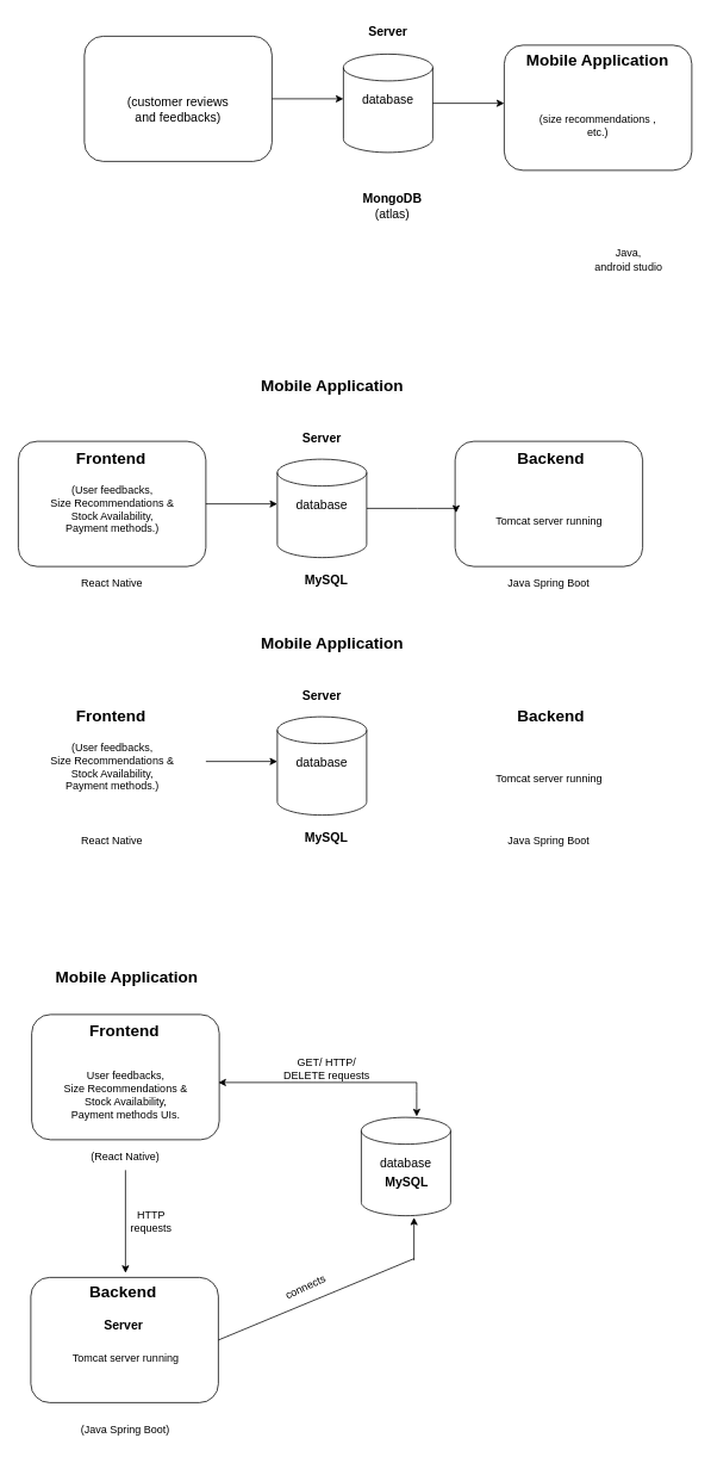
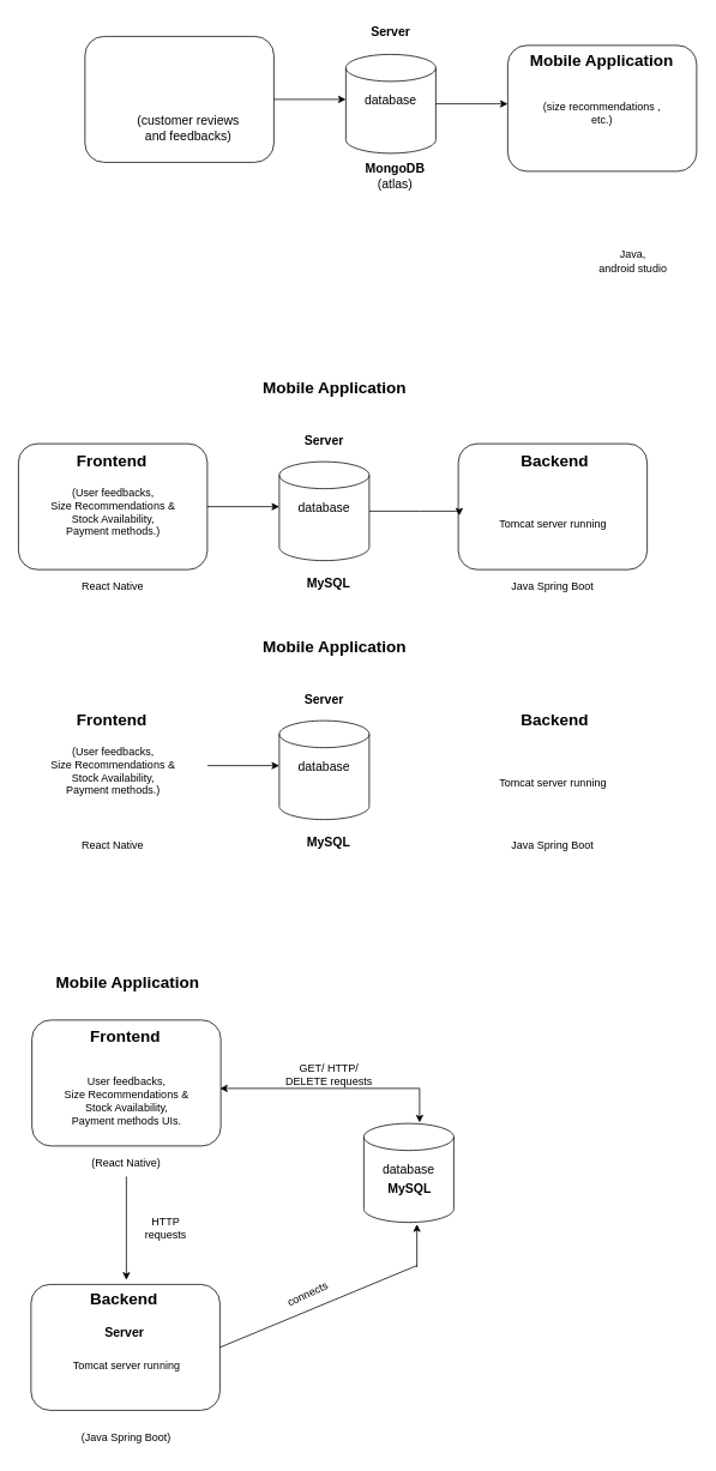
  <mxCell id="0" />
  <mxCell id="1" parent="0" />
  <mxCell id="2" value="" style="rounded=1;whiteSpace=wrap;html=1;" parent="1" vertex="1"><mxGeometry x="94" y="40" width="210" height="140" as="geometry" /></mxCell>
- <mxCell id="3" value="&lt;br&gt;&lt;font style=&quot;font-size: 14px;&quot;&gt;(customer reviews and feedbacks)&lt;/font&gt;" style="text;html=1;strokeColor=none;fillColor=none;align=center;verticalAlign=middle;whiteSpace=wrap;rounded=0;" parent="1" vertex="1"><mxGeometry x="129" y="100" width="140" height="30" as="geometry" /></mxCell>
+ <mxCell id="3" value="&lt;br&gt;&lt;font style=&quot;font-size: 14px;&quot;&gt;(customer reviews and feedbacks)&lt;/font&gt;" style="text;html=1;strokeColor=none;fillColor=none;align=center;verticalAlign=middle;whiteSpace=wrap;rounded=0;" parent="1" vertex="1"><mxGeometry x="139" y="120" width="140" height="30" as="geometry" /></mxCell>
  <mxCell id="4" value="" style="endArrow=classic;html=1;rounded=0;fontSize=18;exitX=1;exitY=0.5;exitDx=0;exitDy=0;" parent="1" source="2" edge="1"><mxGeometry width="50" height="50" relative="1" as="geometry"><mxPoint x="344" y="170" as="sourcePoint" /><mxPoint x="384" y="110" as="targetPoint" /></mxGeometry></mxCell>
  <mxCell id="5" value="" style="shape=cylinder3;whiteSpace=wrap;html=1;boundedLbl=1;backgroundOutline=1;size=15;fontSize=18;" parent="1" vertex="1"><mxGeometry x="384" y="60" width="100" height="110" as="geometry" /></mxCell>
  <mxCell id="6" value="&lt;font style=&quot;font-size: 14px;&quot;&gt;database&lt;/font&gt;" style="text;html=1;strokeColor=none;fillColor=none;align=center;verticalAlign=middle;whiteSpace=wrap;rounded=0;fontSize=18;" parent="1" vertex="1"><mxGeometry x="404" y="95" width="60" height="30" as="geometry" /></mxCell>
- <mxCell id="7" value="&lt;b&gt;MongoDB&lt;br&gt;&lt;/b&gt;(atlas)" style="text;html=1;strokeColor=none;fillColor=none;align=center;verticalAlign=middle;whiteSpace=wrap;rounded=0;fontSize=14;" parent="1" vertex="1"><mxGeometry x="404" y="215" width="70" height="30" as="geometry" /></mxCell>
+ <mxCell id="7" value="&lt;b&gt;MongoDB&lt;br&gt;&lt;/b&gt;(atlas)" style="text;html=1;strokeColor=none;fillColor=none;align=center;verticalAlign=middle;whiteSpace=wrap;rounded=0;fontSize=14;" parent="1" vertex="1"><mxGeometry x="404" y="180" width="70" height="30" as="geometry" /></mxCell>
  <mxCell id="8" value="" style="endArrow=classic;html=1;rounded=0;fontSize=14;exitX=1;exitY=0.5;exitDx=0;exitDy=0;exitPerimeter=0;" parent="1" source="5" edge="1"><mxGeometry width="50" height="50" relative="1" as="geometry"><mxPoint x="554" y="170" as="sourcePoint" /><mxPoint x="564" y="115" as="targetPoint" /></mxGeometry></mxCell>
  <mxCell id="9" value="" style="rounded=1;whiteSpace=wrap;html=1;" parent="1" vertex="1"><mxGeometry x="564" y="50" width="210" height="140" as="geometry" /></mxCell>
  <mxCell id="10" value="Java, &lt;br&gt;android studio" style="text;html=1;strokeColor=none;fillColor=none;align=center;verticalAlign=middle;whiteSpace=wrap;rounded=0;" parent="1" vertex="1"><mxGeometry x="656.5" y="275" width="92.5" height="30" as="geometry" /></mxCell>
- <mxCell id="11" value="(size recommendations , etc.)" style="text;html=1;strokeColor=none;fillColor=none;align=center;verticalAlign=middle;whiteSpace=wrap;rounded=0;" parent="1" vertex="1"><mxGeometry x="599" y="125" width="140" height="30" as="geometry" /></mxCell>
+ <mxCell id="11" value="(size recommendations , etc.)" style="text;html=1;strokeColor=none;fillColor=none;align=center;verticalAlign=middle;whiteSpace=wrap;rounded=0;" parent="1" vertex="1"><mxGeometry x="599" y="110" width="140" height="30" as="geometry" /></mxCell>
  <mxCell id="12" value="&lt;b style=&quot;border-color: var(--border-color); color: rgb(0, 0, 0); font-family: Helvetica; font-size: 12px; font-style: normal; font-variant-ligatures: normal; font-variant-caps: normal; letter-spacing: normal; orphans: 2; text-align: center; text-indent: 0px; text-transform: none; widows: 2; word-spacing: 0px; -webkit-text-stroke-width: 0px; background-color: rgb(251, 251, 251); text-decoration-thickness: initial; text-decoration-style: initial; text-decoration-color: initial;&quot;&gt;&lt;font style=&quot;border-color: var(--border-color); font-size: 18px;&quot;&gt;Mobile Application&lt;br style=&quot;border-color: var(--border-color);&quot;&gt;&lt;/font&gt;&lt;/b&gt;" style="text;whiteSpace=wrap;html=1;fontSize=18;" parent="1" vertex="1"><mxGeometry x="586.5" y="50" width="165" height="50" as="geometry" /></mxCell>
  <mxCell id="13" value="&lt;b&gt;Server&lt;/b&gt;" style="text;html=1;strokeColor=none;fillColor=none;align=center;verticalAlign=middle;whiteSpace=wrap;rounded=0;fontSize=14;" parent="1" vertex="1"><mxGeometry x="404" y="20" width="60" height="30" as="geometry" /></mxCell>
  <mxCell id="14" value="" style="rounded=1;whiteSpace=wrap;html=1;" vertex="1" parent="1"><mxGeometry x="509" y="493" width="210" height="140" as="geometry" /></mxCell>
  <mxCell id="15" value="Java Spring Boot&lt;br&gt;" style="text;html=1;strokeColor=none;fillColor=none;align=center;verticalAlign=middle;whiteSpace=wrap;rounded=0;" vertex="1" parent="1"><mxGeometry x="534.13" y="637" width="159.75" height="30" as="geometry" /></mxCell>
  <mxCell id="16" value="Tomcat server running" style="text;html=1;strokeColor=none;fillColor=none;align=center;verticalAlign=middle;whiteSpace=wrap;rounded=0;" vertex="1" parent="1"><mxGeometry x="540.5" y="562" width="147" height="41" as="geometry" /></mxCell>
  <mxCell id="17" value="&lt;b style=&quot;border-color: var(--border-color); color: rgb(0, 0, 0); font-family: Helvetica; font-size: 12px; font-style: normal; font-variant-ligatures: normal; font-variant-caps: normal; letter-spacing: normal; orphans: 2; text-align: center; text-indent: 0px; text-transform: none; widows: 2; word-spacing: 0px; -webkit-text-stroke-width: 0px; background-color: rgb(251, 251, 251); text-decoration-thickness: initial; text-decoration-style: initial; text-decoration-color: initial;&quot;&gt;&lt;font style=&quot;border-color: var(--border-color); font-size: 18px;&quot;&gt;Mobile Application&lt;br style=&quot;border-color: var(--border-color);&quot;&gt;&lt;/font&gt;&lt;/b&gt;" style="text;whiteSpace=wrap;html=1;fontSize=18;" vertex="1" parent="1"><mxGeometry x="290" y="414" width="165" height="50" as="geometry" /></mxCell>
  <mxCell id="18" value="" style="rounded=1;whiteSpace=wrap;html=1;" vertex="1" parent="1"><mxGeometry x="20" y="493" width="210" height="140" as="geometry" /></mxCell>
  <mxCell id="19" value="&lt;br&gt;" style="text;html=1;strokeColor=none;fillColor=none;align=center;verticalAlign=middle;whiteSpace=wrap;rounded=0;" vertex="1" parent="1"><mxGeometry x="55" y="553" width="140" height="30" as="geometry" /></mxCell>
  <mxCell id="20" value="&lt;b&gt;Frontend&lt;/b&gt;" style="text;whiteSpace=wrap;html=1;fontSize=18;" vertex="1" parent="1"><mxGeometry x="82.5" y="495" width="85" height="50" as="geometry" /></mxCell>
  <mxCell id="21" value="" style="endArrow=classic;html=1;rounded=0;fontSize=18;exitX=1;exitY=0.5;exitDx=0;exitDy=0;" edge="1" source="18" parent="1"><mxGeometry width="50" height="50" relative="1" as="geometry"><mxPoint x="270" y="623" as="sourcePoint" /><mxPoint x="310" y="563" as="targetPoint" /></mxGeometry></mxCell>
  <mxCell id="22" style="edgeStyle=orthogonalEdgeStyle;rounded=0;orthogonalLoop=1;jettySize=auto;html=1;entryX=0.005;entryY=0.571;entryDx=0;entryDy=0;entryPerimeter=0;" edge="1" parent="1" source="23" target="14"><mxGeometry relative="1" as="geometry"><Array as="points"><mxPoint x="467" y="568" /><mxPoint x="467" y="568" /></Array></mxGeometry></mxCell>
  <mxCell id="23" value="" style="shape=cylinder3;whiteSpace=wrap;html=1;boundedLbl=1;backgroundOutline=1;size=15;fontSize=18;" vertex="1" parent="1"><mxGeometry x="310" y="513" width="100" height="110" as="geometry" /></mxCell>
  <mxCell id="24" value="&lt;font style=&quot;font-size: 14px;&quot;&gt;database&lt;/font&gt;" style="text;html=1;strokeColor=none;fillColor=none;align=center;verticalAlign=middle;whiteSpace=wrap;rounded=0;fontSize=18;" vertex="1" parent="1"><mxGeometry x="330" y="548" width="60" height="30" as="geometry" /></mxCell>
  <mxCell id="25" value="&lt;b&gt;MySQL&lt;/b&gt;" style="text;html=1;strokeColor=none;fillColor=none;align=center;verticalAlign=middle;whiteSpace=wrap;rounded=0;fontSize=14;" vertex="1" parent="1"><mxGeometry x="330" y="633" width="70" height="30" as="geometry" /></mxCell>
  <mxCell id="26" value="&lt;b&gt;Server&lt;/b&gt;" style="text;html=1;strokeColor=none;fillColor=none;align=center;verticalAlign=middle;whiteSpace=wrap;rounded=0;fontSize=14;" vertex="1" parent="1"><mxGeometry x="330" y="474" width="60" height="30" as="geometry" /></mxCell>
  <mxCell id="27" value="(User feedbacks,&lt;br&gt;Size Recommendations &amp;amp; Stock Availability,&lt;br&gt;Payment methods.)" style="text;html=1;strokeColor=none;fillColor=none;align=center;verticalAlign=middle;whiteSpace=wrap;rounded=0;" vertex="1" parent="1"><mxGeometry x="51.5" y="548" width="147" height="41" as="geometry" /></mxCell>
  <mxCell id="28" value="React Native" style="text;html=1;strokeColor=none;fillColor=none;align=center;verticalAlign=middle;whiteSpace=wrap;rounded=0;" vertex="1" parent="1"><mxGeometry x="45.12" y="637" width="159.75" height="30" as="geometry" /></mxCell>
  <mxCell id="29" style="edgeStyle=orthogonalEdgeStyle;rounded=0;orthogonalLoop=1;jettySize=auto;html=1;exitX=0.5;exitY=1;exitDx=0;exitDy=0;" edge="1" parent="1" source="28" target="28"><mxGeometry relative="1" as="geometry" /></mxCell>
  <mxCell id="30" value="&lt;b&gt;Backend&lt;/b&gt;" style="text;whiteSpace=wrap;html=1;fontSize=18;" vertex="1" parent="1"><mxGeometry x="576.5" y="495" width="85" height="50" as="geometry" /></mxCell>
  <mxCell id="31" value="" style="rounded=1;whiteSpace=wrap;html=1;" vertex="1" parent="1"><mxGeometry x="35" y="1134" width="210" height="140" as="geometry" /></mxCell>
  <mxCell id="32" value="Java Spring Boot&lt;br&gt;" style="text;html=1;strokeColor=none;fillColor=none;align=center;verticalAlign=middle;whiteSpace=wrap;rounded=0;" vertex="1" parent="1"><mxGeometry x="534.13" y="925" width="159.75" height="30" as="geometry" /></mxCell>
  <mxCell id="33" value="Tomcat server running" style="text;html=1;strokeColor=none;fillColor=none;align=center;verticalAlign=middle;whiteSpace=wrap;rounded=0;" vertex="1" parent="1"><mxGeometry x="540.5" y="850" width="147" height="41" as="geometry" /></mxCell>
  <mxCell id="34" value="&lt;b style=&quot;border-color: var(--border-color); color: rgb(0, 0, 0); font-family: Helvetica; font-size: 12px; font-style: normal; font-variant-ligatures: normal; font-variant-caps: normal; letter-spacing: normal; orphans: 2; text-align: center; text-indent: 0px; text-transform: none; widows: 2; word-spacing: 0px; -webkit-text-stroke-width: 0px; background-color: rgb(251, 251, 251); text-decoration-thickness: initial; text-decoration-style: initial; text-decoration-color: initial;&quot;&gt;&lt;font style=&quot;border-color: var(--border-color); font-size: 18px;&quot;&gt;Mobile Application&lt;br style=&quot;border-color: var(--border-color);&quot;&gt;&lt;/font&gt;&lt;/b&gt;" style="text;whiteSpace=wrap;html=1;fontSize=18;" vertex="1" parent="1"><mxGeometry x="290" y="702" width="165" height="50" as="geometry" /></mxCell>
  <mxCell id="35" value="&lt;br&gt;" style="text;html=1;strokeColor=none;fillColor=none;align=center;verticalAlign=middle;whiteSpace=wrap;rounded=0;" vertex="1" parent="1"><mxGeometry x="55" y="841" width="140" height="30" as="geometry" /></mxCell>
  <mxCell id="36" value="&lt;b&gt;Frontend&lt;/b&gt;" style="text;whiteSpace=wrap;html=1;fontSize=18;" vertex="1" parent="1"><mxGeometry x="82.5" y="783" width="85" height="50" as="geometry" /></mxCell>
  <mxCell id="37" value="" style="endArrow=classic;html=1;rounded=0;fontSize=18;exitX=1;exitY=0.5;exitDx=0;exitDy=0;" edge="1" parent="1"><mxGeometry width="50" height="50" relative="1" as="geometry"><mxPoint x="230" y="851" as="sourcePoint" /><mxPoint x="310" y="851" as="targetPoint" /></mxGeometry></mxCell>
  <mxCell id="38" value="" style="shape=cylinder3;whiteSpace=wrap;html=1;boundedLbl=1;backgroundOutline=1;size=15;fontSize=18;" vertex="1" parent="1"><mxGeometry x="310" y="801" width="100" height="110" as="geometry" /></mxCell>
  <mxCell id="39" value="&lt;font style=&quot;font-size: 14px;&quot;&gt;database&lt;/font&gt;" style="text;html=1;strokeColor=none;fillColor=none;align=center;verticalAlign=middle;whiteSpace=wrap;rounded=0;fontSize=18;" vertex="1" parent="1"><mxGeometry x="330" y="836" width="60" height="30" as="geometry" /></mxCell>
  <mxCell id="40" value="&lt;b&gt;MySQL&lt;/b&gt;" style="text;html=1;strokeColor=none;fillColor=none;align=center;verticalAlign=middle;whiteSpace=wrap;rounded=0;fontSize=14;" vertex="1" parent="1"><mxGeometry x="330" y="921" width="70" height="30" as="geometry" /></mxCell>
  <mxCell id="41" value="&lt;b&gt;Server&lt;/b&gt;" style="text;html=1;strokeColor=none;fillColor=none;align=center;verticalAlign=middle;whiteSpace=wrap;rounded=0;fontSize=14;" vertex="1" parent="1"><mxGeometry x="330" y="762" width="60" height="30" as="geometry" /></mxCell>
  <mxCell id="42" value="(User feedbacks,&lt;br&gt;Size Recommendations &amp;amp; Stock Availability,&lt;br&gt;Payment methods.)" style="text;html=1;strokeColor=none;fillColor=none;align=center;verticalAlign=middle;whiteSpace=wrap;rounded=0;" vertex="1" parent="1"><mxGeometry x="51.5" y="836" width="147" height="41" as="geometry" /></mxCell>
  <mxCell id="43" value="React Native" style="text;html=1;strokeColor=none;fillColor=none;align=center;verticalAlign=middle;whiteSpace=wrap;rounded=0;" vertex="1" parent="1"><mxGeometry x="45.12" y="925" width="159.75" height="30" as="geometry" /></mxCell>
  <mxCell id="44" style="edgeStyle=orthogonalEdgeStyle;rounded=0;orthogonalLoop=1;jettySize=auto;html=1;exitX=0.5;exitY=1;exitDx=0;exitDy=0;" edge="1" source="43" target="43" parent="1"><mxGeometry relative="1" as="geometry" /></mxCell>
  <mxCell id="45" value="&lt;b&gt;Backend&lt;/b&gt;" style="text;whiteSpace=wrap;html=1;fontSize=18;" vertex="1" parent="1"><mxGeometry x="576.5" y="783" width="85" height="50" as="geometry" /></mxCell>
  <mxCell id="46" value="" style="rounded=1;whiteSpace=wrap;html=1;" vertex="1" parent="1"><mxGeometry x="34" y="1428" width="210" height="140" as="geometry" /></mxCell>
  <mxCell id="47" value="(Java Spring Boot)" style="text;html=1;strokeColor=none;fillColor=none;align=center;verticalAlign=middle;whiteSpace=wrap;rounded=0;" vertex="1" parent="1"><mxGeometry x="60.14" y="1584" width="159.75" height="30" as="geometry" /></mxCell>
  <mxCell id="48" value="Tomcat server running" style="text;html=1;strokeColor=none;fillColor=none;align=center;verticalAlign=middle;whiteSpace=wrap;rounded=0;" vertex="1" parent="1"><mxGeometry x="66.5" y="1497" width="147" height="41" as="geometry" /></mxCell>
  <mxCell id="49" value="&lt;b style=&quot;border-color: var(--border-color); color: rgb(0, 0, 0); font-family: Helvetica; font-size: 12px; font-style: normal; font-variant-ligatures: normal; font-variant-caps: normal; letter-spacing: normal; orphans: 2; text-align: center; text-indent: 0px; text-transform: none; widows: 2; word-spacing: 0px; -webkit-text-stroke-width: 0px; background-color: rgb(251, 251, 251); text-decoration-thickness: initial; text-decoration-style: initial; text-decoration-color: initial;&quot;&gt;&lt;font style=&quot;border-color: var(--border-color); font-size: 18px;&quot;&gt;Mobile Application&lt;br style=&quot;border-color: var(--border-color);&quot;&gt;&lt;/font&gt;&lt;/b&gt;" style="text;whiteSpace=wrap;html=1;fontSize=18;" vertex="1" parent="1"><mxGeometry x="60.14" y="1076" width="165" height="50" as="geometry" /></mxCell>
  <mxCell id="50" value="&lt;br&gt;" style="text;html=1;strokeColor=none;fillColor=none;align=center;verticalAlign=middle;whiteSpace=wrap;rounded=0;" vertex="1" parent="1"><mxGeometry x="70" y="1203" width="140" height="30" as="geometry" /></mxCell>
  <mxCell id="51" value="&lt;b&gt;Frontend&lt;/b&gt;" style="text;whiteSpace=wrap;html=1;fontSize=18;" vertex="1" parent="1"><mxGeometry x="97.5" y="1136" width="85" height="50" as="geometry" /></mxCell>
  <mxCell id="52" value="" style="shape=cylinder3;whiteSpace=wrap;html=1;boundedLbl=1;backgroundOutline=1;size=15;fontSize=18;" vertex="1" parent="1"><mxGeometry x="404" y="1249" width="100" height="110" as="geometry" /></mxCell>
  <mxCell id="53" value="&lt;font style=&quot;font-size: 14px;&quot;&gt;database&lt;/font&gt;" style="text;html=1;strokeColor=none;fillColor=none;align=center;verticalAlign=middle;whiteSpace=wrap;rounded=0;fontSize=18;" vertex="1" parent="1"><mxGeometry x="424" y="1284" width="60" height="30" as="geometry" /></mxCell>
  <mxCell id="54" value="&lt;b&gt;MySQL&lt;/b&gt;" style="text;html=1;strokeColor=none;fillColor=none;align=center;verticalAlign=middle;whiteSpace=wrap;rounded=0;fontSize=14;" vertex="1" parent="1"><mxGeometry x="419.5" y="1307" width="70" height="30" as="geometry" /></mxCell>
  <mxCell id="55" value="&lt;b&gt;Server&lt;/b&gt;" style="text;html=1;strokeColor=none;fillColor=none;align=center;verticalAlign=middle;whiteSpace=wrap;rounded=0;fontSize=14;" vertex="1" parent="1"><mxGeometry x="107.5" y="1467" width="60" height="30" as="geometry" /></mxCell>
  <mxCell id="56" value="User feedbacks,&lt;br&gt;Size Recommendations &amp;amp; Stock Availability,&lt;br&gt;Payment methods UIs." style="text;html=1;strokeColor=none;fillColor=none;align=center;verticalAlign=middle;whiteSpace=wrap;rounded=0;" vertex="1" parent="1"><mxGeometry x="66.5" y="1203" width="147" height="41" as="geometry" /></mxCell>
  <mxCell id="57" value="(React Native)" style="text;html=1;strokeColor=none;fillColor=none;align=center;verticalAlign=middle;whiteSpace=wrap;rounded=0;" vertex="1" parent="1"><mxGeometry x="60.13" y="1278" width="159.75" height="30" as="geometry" /></mxCell>
  <mxCell id="58" value="&lt;b&gt;Backend&lt;/b&gt;" style="text;whiteSpace=wrap;html=1;fontSize=18;" vertex="1" parent="1"><mxGeometry x="97.51" y="1428" width="85" height="50" as="geometry" /></mxCell>
  <mxCell id="59" value="" style="endArrow=none;html=1;rounded=0;exitX=1;exitY=0.5;exitDx=0;exitDy=0;" edge="1" parent="1" source="46"><mxGeometry width="50" height="50" relative="1" as="geometry"><mxPoint x="351" y="1180" as="sourcePoint" /><mxPoint x="463" y="1407" as="targetPoint" /></mxGeometry></mxCell>
  <mxCell id="60" value="" style="endArrow=classic;html=1;rounded=0;" edge="1" parent="1"><mxGeometry width="50" height="50" relative="1" as="geometry"><mxPoint x="463" y="1409" as="sourcePoint" /><mxPoint x="463" y="1361" as="targetPoint" /></mxGeometry></mxCell>
  <mxCell id="61" value="connects" style="text;html=1;strokeColor=none;fillColor=none;align=center;verticalAlign=middle;whiteSpace=wrap;rounded=0;rotation=-25;" vertex="1" parent="1"><mxGeometry x="312" y="1424" width="60" height="30" as="geometry" /></mxCell>
- <mxCell id="62" value="HTTP requests" style="text;html=1;strokeColor=none;fillColor=none;align=center;verticalAlign=middle;whiteSpace=wrap;rounded=0;" vertex="1" parent="1"><mxGeometry x="138.5" y="1350" width="60" height="30" as="geometry" /></mxCell>
+ <mxCell id="62" value="HTTP requests" style="text;html=1;strokeColor=none;fillColor=none;align=center;verticalAlign=middle;whiteSpace=wrap;rounded=0;" vertex="1" parent="1"><mxGeometry x="153.5" y="1350" width="60" height="30" as="geometry" /></mxCell>
  <mxCell id="63" value="" style="endArrow=classic;html=1;rounded=0;exitX=0.5;exitY=1;exitDx=0;exitDy=0;" edge="1" parent="1" source="57"><mxGeometry width="50" height="50" relative="1" as="geometry"><mxPoint x="-2" y="1381" as="sourcePoint" /><mxPoint x="140" y="1423" as="targetPoint" /></mxGeometry></mxCell>
  <mxCell id="64" value="" style="endArrow=classic;startArrow=classic;html=1;rounded=0;entryX=0.62;entryY=-0.009;entryDx=0;entryDy=0;entryPerimeter=0;" edge="1" parent="1" target="52"><mxGeometry width="50" height="50" relative="1" as="geometry"><mxPoint x="244" y="1210" as="sourcePoint" /><mxPoint x="564" y="1190" as="targetPoint" /><Array as="points"><mxPoint x="466" y="1210" /><mxPoint x="466" y="1220" /></Array></mxGeometry></mxCell>
  <mxCell id="65" value="GET/ HTTP/ DELETE requests" style="text;html=1;strokeColor=none;fillColor=none;align=center;verticalAlign=middle;whiteSpace=wrap;rounded=0;" vertex="1" parent="1"><mxGeometry x="307.5" y="1180" width="115" height="30" as="geometry" /></mxCell>
